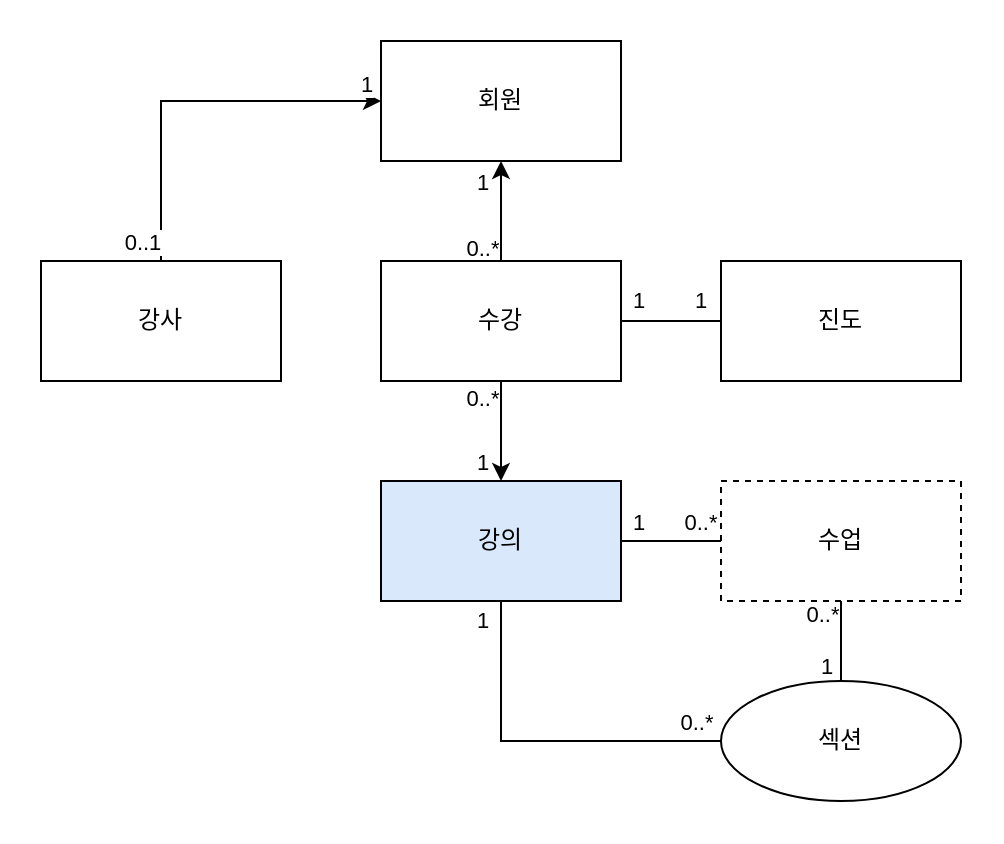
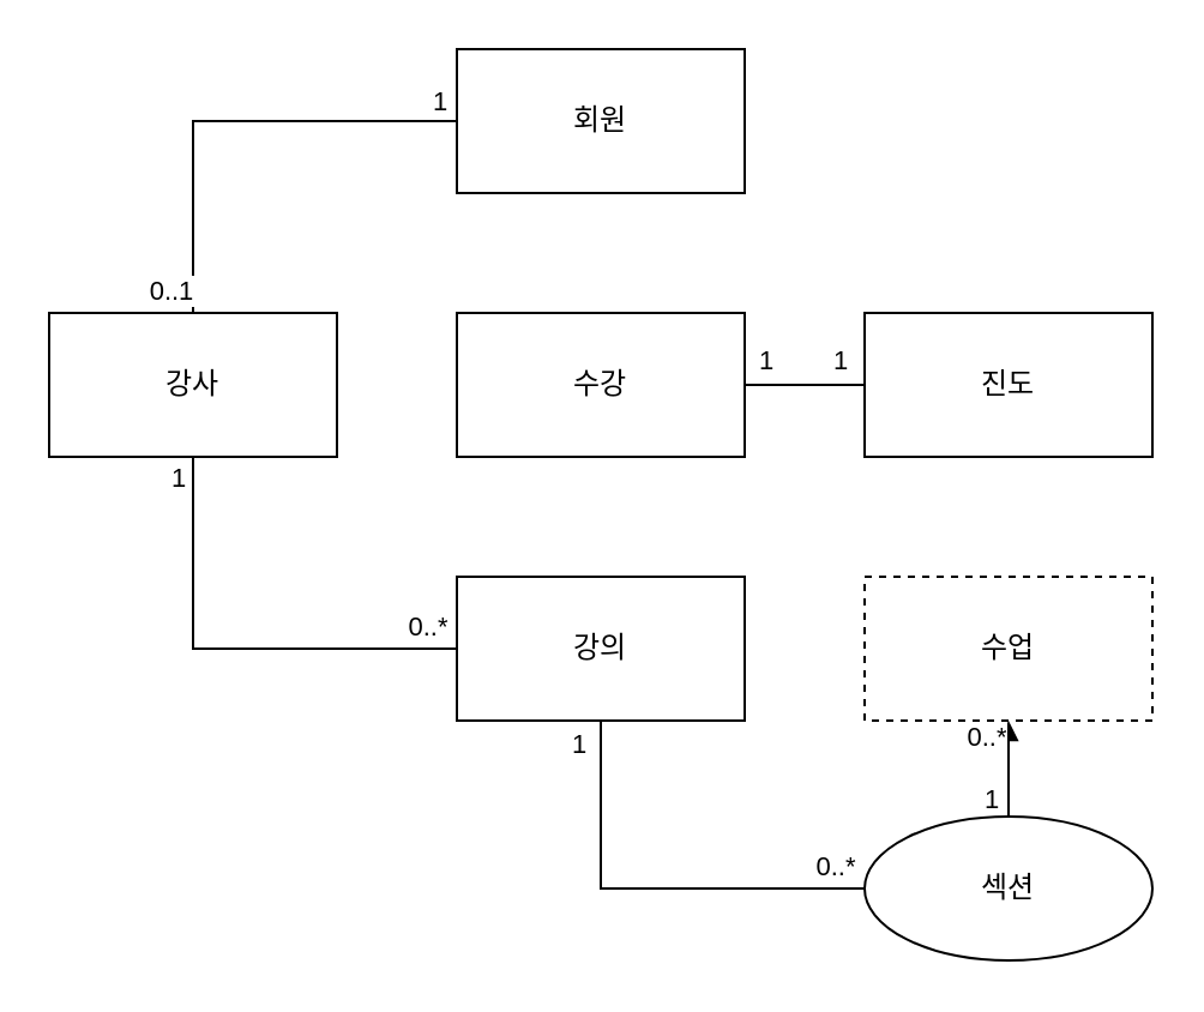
  <mxCell id="0" />
  <mxCell id="1" parent="0" />
  <mxCell id="2" value="회원" style="rounded=0;whiteSpace=wrap;html=1;" parent="1" vertex="1"><mxGeometry x="190" y="20" width="120" height="60" as="geometry" /></mxCell>
  <mxCell id="3" value="강사" style="rounded=0;whiteSpace=wrap;html=1;" parent="1" vertex="1"><mxGeometry x="20" y="130" width="120" height="60" as="geometry" /></mxCell>
- <mxCell id="4" value="강의" style="rounded=0;whiteSpace=wrap;html=1;fillColor=#dae8fc;" parent="1" vertex="1"><mxGeometry x="190" y="240" width="120" height="60" as="geometry" /></mxCell>
- <mxCell id="5" style="edgeStyle=orthogonalEdgeStyle;rounded=0;orthogonalLoop=1;jettySize=auto;html=1;exitX=0.5;exitY=0;exitDx=0;exitDy=0;entryX=0.5;entryY=1;entryDx=0;entryDy=0;" parent="1" source="11" target="2" edge="1"><mxGeometry relative="1" as="geometry" /></mxCell>
- <mxCell id="6" value="1" style="edgeLabel;html=1;align=center;verticalAlign=middle;resizable=0;points=[];" parent="5" vertex="1" connectable="0"><mxGeometry x="0.406" y="1" relative="1" as="geometry"><mxPoint x="-9" y="-5" as="offset" /></mxGeometry></mxCell>
- <mxCell id="7" value="0..*" style="edgeLabel;html=1;align=center;verticalAlign=middle;resizable=0;points=[];" parent="5" vertex="1" connectable="0"><mxGeometry x="-0.737" relative="1" as="geometry"><mxPoint x="-10" as="offset" /></mxGeometry></mxCell>
- <mxCell id="8" style="edgeStyle=orthogonalEdgeStyle;rounded=0;orthogonalLoop=1;jettySize=auto;html=1;exitX=0.5;exitY=1;exitDx=0;exitDy=0;entryX=0.5;entryY=0;entryDx=0;entryDy=0;" parent="1" source="11" target="4" edge="1"><mxGeometry relative="1" as="geometry" /></mxCell>
- <mxCell id="9" value="0..*" style="edgeLabel;html=1;align=center;verticalAlign=middle;resizable=0;points=[];" parent="8" vertex="1" connectable="0"><mxGeometry x="-0.691" relative="1" as="geometry"><mxPoint x="-10" as="offset" /></mxGeometry></mxCell>
- <mxCell id="10" value="1" style="edgeLabel;html=1;align=center;verticalAlign=middle;resizable=0;points=[];" parent="8" vertex="1" connectable="0"><mxGeometry x="0.451" relative="1" as="geometry"><mxPoint x="-10" y="4" as="offset" /></mxGeometry></mxCell>
+ <mxCell id="4" value="강의" style="rounded=0;whiteSpace=wrap;html=1;" parent="1" vertex="1"><mxGeometry x="190" y="240" width="120" height="60" as="geometry" /></mxCell>
  <mxCell id="11" value="수강" style="rounded=0;whiteSpace=wrap;html=1;" parent="1" vertex="1"><mxGeometry x="190" y="130" width="120" height="60" as="geometry" /></mxCell>
  <mxCell id="12" value="수업" style="rounded=0;whiteSpace=wrap;html=1;dashed=1;" parent="1" vertex="1"><mxGeometry x="360" y="240" width="120" height="60" as="geometry" /></mxCell>
  <mxCell id="13" value="섹션" style="ellipse;whiteSpace=wrap;html=1;" parent="1" vertex="1"><mxGeometry x="360" y="340" width="120" height="60" as="geometry" /></mxCell>
  <mxCell id="14" value="진도" style="rounded=0;whiteSpace=wrap;html=1;" parent="1" vertex="1"><mxGeometry x="360" y="130" width="120" height="60" as="geometry" /></mxCell>
- <mxCell id="15" value="" style="endArrow=classic;html=1;rounded=0;entryX=0;entryY=0.5;entryDx=0;entryDy=0;exitX=0.5;exitY=0;exitDx=0;exitDy=0;" parent="1" source="3" target="2" edge="1"><mxGeometry width="50" height="50" relative="1" as="geometry"><mxPoint x="240" y="240" as="sourcePoint" /><mxPoint x="290" y="190" as="targetPoint" /><Array as="points"><mxPoint x="80" y="50" /></Array></mxGeometry></mxCell>
+ <mxCell id="15" value="" style="endArrow=none;html=1;rounded=0;entryX=0;entryY=0.5;entryDx=0;entryDy=0;exitX=0.5;exitY=0;exitDx=0;exitDy=0;" parent="1" source="3" target="2" edge="1"><mxGeometry width="50" height="50" relative="1" as="geometry"><mxPoint x="240" y="240" as="sourcePoint" /><mxPoint x="290" y="190" as="targetPoint" /><Array as="points"><mxPoint x="80" y="50" /></Array></mxGeometry></mxCell>
  <mxCell id="16" value="1" style="edgeLabel;html=1;align=center;verticalAlign=middle;resizable=0;points=[];" parent="15" vertex="1" connectable="0"><mxGeometry x="0.92" y="1" relative="1" as="geometry"><mxPoint y="-8" as="offset" /></mxGeometry></mxCell>
  <mxCell id="17" value="0..1" style="edgeLabel;html=1;align=center;verticalAlign=middle;resizable=0;points=[];" parent="15" vertex="1" connectable="0"><mxGeometry x="-0.907" y="-1" relative="1" as="geometry"><mxPoint x="-11" y="-1" as="offset" /></mxGeometry></mxCell>
+ <mxCell id="18" value="" style="endArrow=none;html=1;rounded=0;entryX=0.5;entryY=1;entryDx=0;entryDy=0;exitX=0;exitY=0.5;exitDx=0;exitDy=0;" parent="1" source="4" target="3" edge="1"><mxGeometry width="50" height="50" relative="1" as="geometry"><mxPoint x="240" y="240" as="sourcePoint" /><mxPoint x="290" y="190" as="targetPoint" /><Array as="points"><mxPoint x="80" y="270" /></Array></mxGeometry></mxCell>
+ <mxCell id="19" value="1" style="edgeLabel;html=1;align=center;verticalAlign=middle;resizable=0;points=[];" parent="18" vertex="1" connectable="0"><mxGeometry x="0.919" relative="1" as="geometry"><mxPoint x="-7" as="offset" /></mxGeometry></mxCell>
+ <mxCell id="20" value="0..*" style="edgeLabel;html=1;align=center;verticalAlign=middle;resizable=0;points=[];" parent="18" vertex="1" connectable="0"><mxGeometry x="-0.914" y="-1" relative="1" as="geometry"><mxPoint x="-5" y="-9" as="offset" /></mxGeometry></mxCell>
  <mxCell id="21" value="1" style="endArrow=none;html=1;rounded=0;entryX=0;entryY=0.5;entryDx=0;entryDy=0;" parent="1" edge="1"><mxGeometry x="0.6" y="10" width="50" height="50" relative="1" as="geometry"><mxPoint x="310" y="160" as="sourcePoint" /><mxPoint x="360" y="160" as="targetPoint" /><mxPoint as="offset" /></mxGeometry></mxCell>
  <mxCell id="22" value="1" style="edgeLabel;html=1;align=center;verticalAlign=middle;resizable=0;points=[];" parent="21" vertex="1" connectable="0"><mxGeometry x="-0.754" y="-1" relative="1" as="geometry"><mxPoint x="2" y="-12" as="offset" /></mxGeometry></mxCell>
- <mxCell id="23" value="" style="endArrow=none;html=1;rounded=0;entryX=0;entryY=0.5;entryDx=0;entryDy=0;exitX=1;exitY=0.5;exitDx=0;exitDy=0;" parent="1" source="4" target="12" edge="1"><mxGeometry width="50" height="50" relative="1" as="geometry"><mxPoint x="240" y="300" as="sourcePoint" /><mxPoint x="290" y="250" as="targetPoint" /></mxGeometry></mxCell>
- <mxCell id="24" value="1" style="edgeLabel;html=1;align=center;verticalAlign=middle;resizable=0;points=[];" parent="23" vertex="1" connectable="0"><mxGeometry x="-0.686" relative="1" as="geometry"><mxPoint y="-10" as="offset" /></mxGeometry></mxCell>
- <mxCell id="25" value="0..*" style="edgeLabel;html=1;align=center;verticalAlign=middle;resizable=0;points=[];" parent="23" vertex="1" connectable="0"><mxGeometry x="0.709" relative="1" as="geometry"><mxPoint x="-4" y="-10" as="offset" /></mxGeometry></mxCell>
- <mxCell id="26" value="" style="endArrow=none;html=1;rounded=0;entryX=0.5;entryY=1;entryDx=0;entryDy=0;exitX=0.5;exitY=0;exitDx=0;exitDy=0;" parent="1" source="13" target="12" edge="1"><mxGeometry width="50" height="50" relative="1" as="geometry"><mxPoint x="240" y="300" as="sourcePoint" /><mxPoint x="290" y="250" as="targetPoint" /></mxGeometry></mxCell>
+ <mxCell id="26" value="" style="endArrow=block;html=1;rounded=0;entryX=0.5;entryY=1;entryDx=0;entryDy=0;exitX=0.5;exitY=0;exitDx=0;exitDy=0;" parent="1" source="13" target="12" edge="1"><mxGeometry width="50" height="50" relative="1" as="geometry"><mxPoint x="240" y="300" as="sourcePoint" /><mxPoint x="290" y="250" as="targetPoint" /></mxGeometry></mxCell>
  <mxCell id="27" value="0..*" style="edgeLabel;html=1;align=center;verticalAlign=middle;resizable=0;points=[];" parent="26" vertex="1" connectable="0"><mxGeometry x="0.686" relative="1" as="geometry"><mxPoint x="-10" as="offset" /></mxGeometry></mxCell>
  <mxCell id="28" value="1" style="edgeLabel;html=1;align=center;verticalAlign=middle;resizable=0;points=[];" parent="26" vertex="1" connectable="0"><mxGeometry x="-0.657" y="-1" relative="1" as="geometry"><mxPoint x="-9" y="-1" as="offset" /></mxGeometry></mxCell>
  <mxCell id="29" value="" style="endArrow=none;html=1;rounded=0;entryX=0;entryY=0.5;entryDx=0;entryDy=0;exitX=0.5;exitY=1;exitDx=0;exitDy=0;" parent="1" source="4" target="13" edge="1"><mxGeometry width="50" height="50" relative="1" as="geometry"><mxPoint x="240" y="300" as="sourcePoint" /><mxPoint x="290" y="250" as="targetPoint" /><Array as="points"><mxPoint x="250" y="370" /></Array></mxGeometry></mxCell>
  <mxCell id="30" value="1" style="edgeLabel;html=1;align=center;verticalAlign=middle;resizable=0;points=[];" parent="29" vertex="1" connectable="0"><mxGeometry x="-0.898" y="1" relative="1" as="geometry"><mxPoint x="-11" as="offset" /></mxGeometry></mxCell>
  <mxCell id="31" value="0..*" style="edgeLabel;html=1;align=center;verticalAlign=middle;resizable=0;points=[];" parent="29" vertex="1" connectable="0"><mxGeometry x="0.856" y="-1" relative="1" as="geometry"><mxPoint y="-11" as="offset" /></mxGeometry></mxCell>
